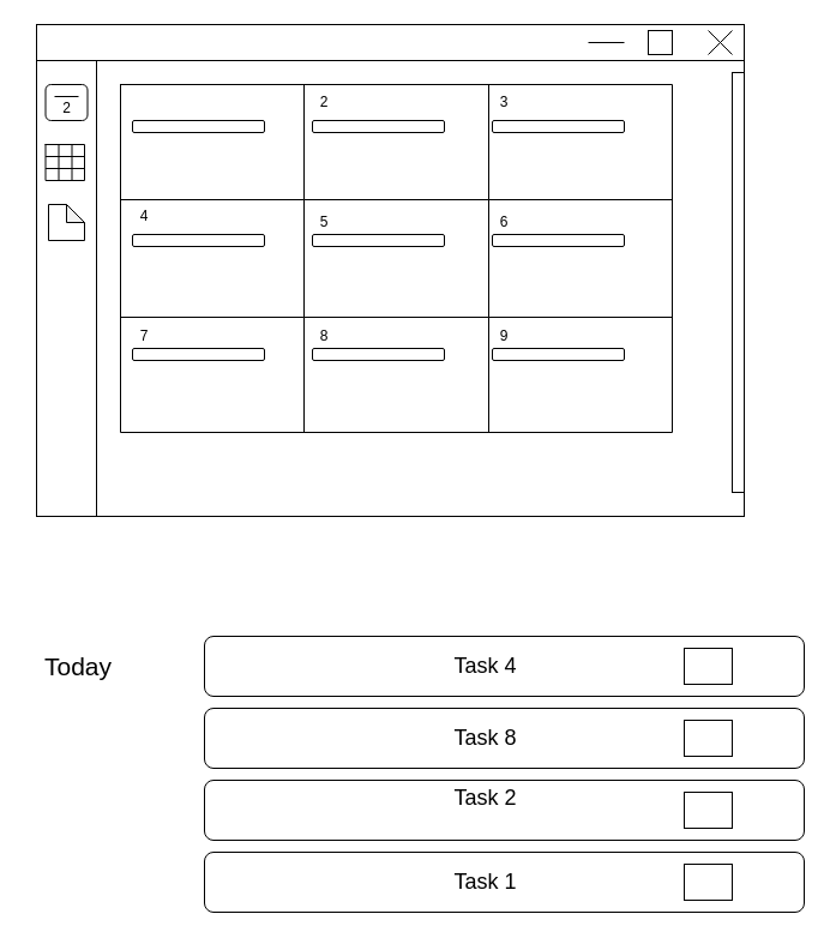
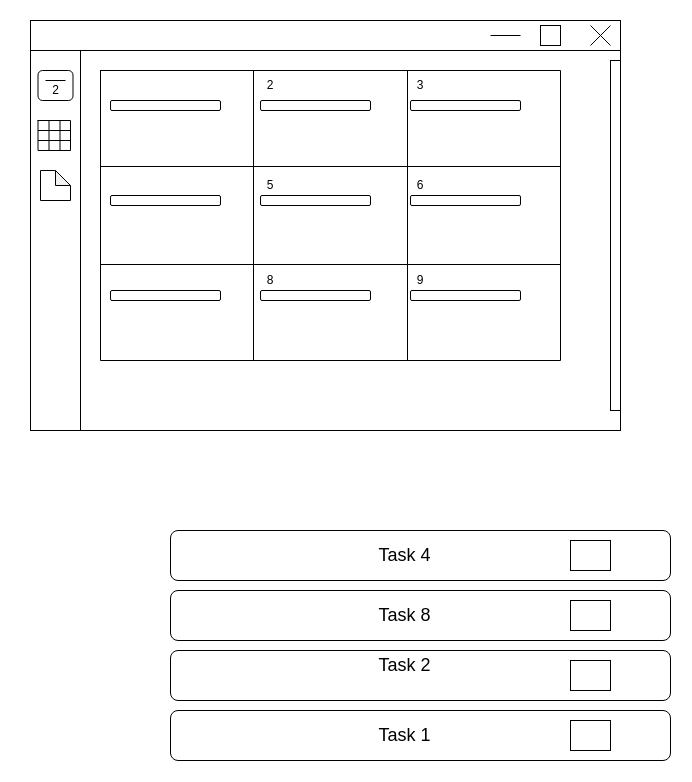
  <mxCell id="0" />
  <mxCell id="1" parent="0" />
  <mxCell id="2" value="" style="rounded=0;whiteSpace=wrap;html=1;" vertex="1" parent="1"><mxGeometry x="30" y="20" width="590" height="410" as="geometry" /></mxCell>
  <mxCell id="3" value="" style="rounded=0;whiteSpace=wrap;html=1;" vertex="1" parent="1"><mxGeometry x="30" y="20" width="590" height="30" as="geometry" /></mxCell>
  <mxCell id="4" value="" style="rounded=0;whiteSpace=wrap;html=1;" vertex="1" parent="1"><mxGeometry x="540" y="25" width="20" height="20" as="geometry" /></mxCell>
  <mxCell id="5" value="" style="line;strokeWidth=1;html=1;perimeter=backbonePerimeter;points=[];outlineConnect=0;" vertex="1" parent="1"><mxGeometry x="490" y="30" width="30" height="10" as="geometry" /></mxCell>
  <mxCell id="6" value="" style="endArrow=none;html=1;" edge="1" parent="1"><mxGeometry width="50" height="50" relative="1" as="geometry"><mxPoint x="590" y="45" as="sourcePoint" /><mxPoint x="610" y="25" as="targetPoint" /></mxGeometry></mxCell>
  <mxCell id="7" value="" style="endArrow=none;html=1;" edge="1" parent="1"><mxGeometry width="50" height="50" relative="1" as="geometry"><mxPoint x="590" y="25" as="sourcePoint" /><mxPoint x="610" y="45" as="targetPoint" /></mxGeometry></mxCell>
  <mxCell id="8" value="" style="rounded=0;whiteSpace=wrap;html=1;strokeWidth=1;" vertex="1" parent="1"><mxGeometry x="30" y="50" width="50" height="380" as="geometry" /></mxCell>
- <mxCell id="9" value="&lt;font style=&quot;font-size: 21px&quot;&gt;Today&lt;/font&gt;" style="text;html=1;strokeColor=none;fillColor=none;align=center;verticalAlign=middle;whiteSpace=wrap;rounded=0;" vertex="1" parent="1"><mxGeometry x="20" y="530" width="90" height="50" as="geometry" /></mxCell>
  <mxCell id="10" value="" style="rounded=1;whiteSpace=wrap;html=1;strokeWidth=1;" vertex="1" parent="1"><mxGeometry x="170" y="710" width="500" height="50" as="geometry" /></mxCell>
  <mxCell id="11" value="&lt;font style=&quot;font-size: 18px&quot;&gt;Task 1&lt;/font&gt;" style="text;html=1;strokeColor=none;fillColor=none;align=center;verticalAlign=middle;whiteSpace=wrap;rounded=0;" vertex="1" parent="1"><mxGeometry x="207.5" y="720" width="392.5" height="30" as="geometry" /></mxCell>
  <mxCell id="12" value="" style="rounded=1;whiteSpace=wrap;html=1;strokeWidth=1;" vertex="1" parent="1"><mxGeometry x="170" y="650" width="500" height="50" as="geometry" /></mxCell>
  <mxCell id="13" value="" style="rounded=1;whiteSpace=wrap;html=1;strokeWidth=1;" vertex="1" parent="1"><mxGeometry x="170" y="590" width="500" height="50" as="geometry" /></mxCell>
  <mxCell id="14" value="" style="rounded=1;whiteSpace=wrap;html=1;strokeWidth=1;" vertex="1" parent="1"><mxGeometry x="170" y="530" width="500" height="50" as="geometry" /></mxCell>
  <mxCell id="15" value="&lt;font style=&quot;font-size: 18px&quot;&gt;Task 2&lt;/font&gt;" style="text;html=1;strokeColor=none;fillColor=none;align=center;verticalAlign=middle;whiteSpace=wrap;rounded=0;" vertex="1" parent="1"><mxGeometry x="207.5" y="650" width="392.5" height="30" as="geometry" /></mxCell>
  <mxCell id="16" value="&lt;font style=&quot;font-size: 18px&quot;&gt;Task 8&lt;/font&gt;" style="text;html=1;strokeColor=none;fillColor=none;align=center;verticalAlign=middle;whiteSpace=wrap;rounded=0;" vertex="1" parent="1"><mxGeometry x="207.5" y="600" width="392.5" height="30" as="geometry" /></mxCell>
  <mxCell id="17" value="&lt;font style=&quot;font-size: 18px&quot;&gt;Task 4&lt;/font&gt;" style="text;html=1;strokeColor=none;fillColor=none;align=center;verticalAlign=middle;whiteSpace=wrap;rounded=0;" vertex="1" parent="1"><mxGeometry x="207.5" y="540" width="392.5" height="30" as="geometry" /></mxCell>
  <mxCell id="18" value="" style="rounded=0;whiteSpace=wrap;html=1;strokeWidth=1;" vertex="1" parent="1"><mxGeometry x="570" y="720" width="40" height="30" as="geometry" /></mxCell>
  <mxCell id="19" value="" style="rounded=0;whiteSpace=wrap;html=1;strokeWidth=1;" vertex="1" parent="1"><mxGeometry x="570" y="660" width="40" height="30" as="geometry" /></mxCell>
  <mxCell id="20" value="" style="rounded=0;whiteSpace=wrap;html=1;strokeWidth=1;" vertex="1" parent="1"><mxGeometry x="570" y="600" width="40" height="30" as="geometry" /></mxCell>
  <mxCell id="21" value="" style="rounded=0;whiteSpace=wrap;html=1;strokeWidth=1;" vertex="1" parent="1"><mxGeometry x="570" y="540" width="40" height="30" as="geometry" /></mxCell>
  <mxCell id="22" value="" style="rounded=1;whiteSpace=wrap;html=1;strokeWidth=1;" vertex="1" parent="1"><mxGeometry x="37.5" y="70" width="35" height="30" as="geometry" /></mxCell>
  <mxCell id="23" value="" style="endArrow=none;html=1;strokeColor=#000000;" edge="1" parent="1"><mxGeometry width="50" height="50" relative="1" as="geometry"><mxPoint x="45" y="80" as="sourcePoint" /><mxPoint x="65" y="80" as="targetPoint" /></mxGeometry></mxCell>
  <mxCell id="24" value="2" style="text;html=1;strokeColor=none;fillColor=none;align=center;verticalAlign=middle;whiteSpace=wrap;rounded=0;" vertex="1" parent="1"><mxGeometry x="37.5" y="80" width="35" height="20" as="geometry" /></mxCell>
  <mxCell id="25" value="" style="shape=table;html=1;whiteSpace=wrap;startSize=0;container=1;collapsible=0;childLayout=tableLayout;strokeWidth=1;" vertex="1" parent="1"><mxGeometry x="37.5" y="120" width="32.5" height="30" as="geometry" /></mxCell>
  <mxCell id="26" value="" style="shape=partialRectangle;html=1;whiteSpace=wrap;collapsible=0;dropTarget=0;pointerEvents=0;fillColor=none;top=0;left=0;bottom=0;right=0;points=[[0,0.5],[1,0.5]];portConstraint=eastwest;" vertex="1" parent="25"><mxGeometry width="32.5" height="10" as="geometry" /></mxCell>
  <mxCell id="27" value="" style="shape=partialRectangle;html=1;whiteSpace=wrap;connectable=0;fillColor=none;top=0;left=0;bottom=0;right=0;overflow=hidden;" vertex="1" parent="26"><mxGeometry width="11" height="10" as="geometry" /></mxCell>
  <mxCell id="28" value="" style="shape=partialRectangle;html=1;whiteSpace=wrap;connectable=0;fillColor=none;top=0;left=0;bottom=0;right=0;overflow=hidden;" vertex="1" parent="26"><mxGeometry x="11" width="11" height="10" as="geometry" /></mxCell>
  <mxCell id="29" value="" style="shape=partialRectangle;html=1;whiteSpace=wrap;connectable=0;fillColor=none;top=0;left=0;bottom=0;right=0;overflow=hidden;" vertex="1" parent="26"><mxGeometry x="22" width="11" height="10" as="geometry" /></mxCell>
  <mxCell id="30" value="" style="shape=partialRectangle;html=1;whiteSpace=wrap;collapsible=0;dropTarget=0;pointerEvents=0;fillColor=none;top=0;left=0;bottom=0;right=0;points=[[0,0.5],[1,0.5]];portConstraint=eastwest;" vertex="1" parent="25"><mxGeometry y="10" width="32.5" height="10" as="geometry" /></mxCell>
  <mxCell id="31" value="" style="shape=partialRectangle;html=1;whiteSpace=wrap;connectable=0;fillColor=none;top=0;left=0;bottom=0;right=0;overflow=hidden;" vertex="1" parent="30"><mxGeometry width="11" height="10" as="geometry" /></mxCell>
  <mxCell id="32" value="" style="shape=partialRectangle;html=1;whiteSpace=wrap;connectable=0;fillColor=none;top=0;left=0;bottom=0;right=0;overflow=hidden;" vertex="1" parent="30"><mxGeometry x="11" width="11" height="10" as="geometry" /></mxCell>
  <mxCell id="33" value="" style="shape=partialRectangle;html=1;whiteSpace=wrap;connectable=0;fillColor=none;top=0;left=0;bottom=0;right=0;overflow=hidden;" vertex="1" parent="30"><mxGeometry x="22" width="11" height="10" as="geometry" /></mxCell>
  <mxCell id="34" value="" style="shape=partialRectangle;html=1;whiteSpace=wrap;collapsible=0;dropTarget=0;pointerEvents=0;fillColor=none;top=0;left=0;bottom=0;right=0;points=[[0,0.5],[1,0.5]];portConstraint=eastwest;" vertex="1" parent="25"><mxGeometry y="20" width="32.5" height="10" as="geometry" /></mxCell>
  <mxCell id="35" value="" style="shape=partialRectangle;html=1;whiteSpace=wrap;connectable=0;fillColor=none;top=0;left=0;bottom=0;right=0;overflow=hidden;" vertex="1" parent="34"><mxGeometry width="11" height="10" as="geometry" /></mxCell>
  <mxCell id="36" value="" style="shape=partialRectangle;html=1;whiteSpace=wrap;connectable=0;fillColor=none;top=0;left=0;bottom=0;right=0;overflow=hidden;" vertex="1" parent="34"><mxGeometry x="11" width="11" height="10" as="geometry" /></mxCell>
  <mxCell id="37" value="" style="shape=partialRectangle;html=1;whiteSpace=wrap;connectable=0;fillColor=none;top=0;left=0;bottom=0;right=0;overflow=hidden;" vertex="1" parent="34"><mxGeometry x="22" width="11" height="10" as="geometry" /></mxCell>
  <mxCell id="38" value="" style="rounded=0;whiteSpace=wrap;html=1;strokeWidth=1;" vertex="1" parent="1"><mxGeometry x="610" y="60" width="10" height="350" as="geometry" /></mxCell>
  <mxCell id="39" value="" style="shape=note;whiteSpace=wrap;html=1;backgroundOutline=1;darkOpacity=0.05;strokeWidth=1;size=15;" vertex="1" parent="1"><mxGeometry x="40" y="170" width="30" height="30" as="geometry" /></mxCell>
  <mxCell id="40" value="" style="shape=table;html=1;whiteSpace=wrap;startSize=0;container=1;collapsible=0;childLayout=tableLayout;strokeWidth=1;" vertex="1" parent="1"><mxGeometry x="100" y="70" width="460" height="290" as="geometry" /></mxCell>
  <mxCell id="41" value="" style="shape=partialRectangle;html=1;whiteSpace=wrap;collapsible=0;dropTarget=0;pointerEvents=0;fillColor=none;top=0;left=0;bottom=0;right=0;points=[[0,0.5],[1,0.5]];portConstraint=eastwest;" vertex="1" parent="40"><mxGeometry width="460" height="96" as="geometry" /></mxCell>
  <mxCell id="42" value="" style="shape=partialRectangle;html=1;whiteSpace=wrap;connectable=0;fillColor=none;top=0;left=0;bottom=0;right=0;overflow=hidden;" vertex="1" parent="41"><mxGeometry width="153" height="96" as="geometry" /></mxCell>
  <mxCell id="43" value="" style="shape=partialRectangle;html=1;whiteSpace=wrap;connectable=0;fillColor=none;top=0;left=0;bottom=0;right=0;overflow=hidden;" vertex="1" parent="41"><mxGeometry x="153" width="154" height="96" as="geometry" /></mxCell>
  <mxCell id="44" value="" style="shape=partialRectangle;html=1;whiteSpace=wrap;connectable=0;fillColor=none;top=0;left=0;bottom=0;right=0;overflow=hidden;" vertex="1" parent="41"><mxGeometry x="307" width="153" height="96" as="geometry" /></mxCell>
  <mxCell id="45" value="" style="shape=partialRectangle;html=1;whiteSpace=wrap;collapsible=0;dropTarget=0;pointerEvents=0;fillColor=none;top=0;left=0;bottom=0;right=0;points=[[0,0.5],[1,0.5]];portConstraint=eastwest;" vertex="1" parent="40"><mxGeometry y="96" width="460" height="98" as="geometry" /></mxCell>
  <mxCell id="46" value="" style="shape=partialRectangle;html=1;whiteSpace=wrap;connectable=0;fillColor=none;top=0;left=0;bottom=0;right=0;overflow=hidden;" vertex="1" parent="45"><mxGeometry width="153" height="98" as="geometry" /></mxCell>
  <mxCell id="47" value="" style="shape=partialRectangle;html=1;whiteSpace=wrap;connectable=0;fillColor=none;top=0;left=0;bottom=0;right=0;overflow=hidden;" vertex="1" parent="45"><mxGeometry x="153" width="154" height="98" as="geometry" /></mxCell>
  <mxCell id="48" value="" style="shape=partialRectangle;html=1;whiteSpace=wrap;connectable=0;fillColor=none;top=0;left=0;bottom=0;right=0;overflow=hidden;" vertex="1" parent="45"><mxGeometry x="307" width="153" height="98" as="geometry" /></mxCell>
  <mxCell id="49" value="" style="shape=partialRectangle;html=1;whiteSpace=wrap;collapsible=0;dropTarget=0;pointerEvents=0;fillColor=none;top=0;left=0;bottom=0;right=0;points=[[0,0.5],[1,0.5]];portConstraint=eastwest;" vertex="1" parent="40"><mxGeometry y="194" width="460" height="96" as="geometry" /></mxCell>
  <mxCell id="50" value="" style="shape=partialRectangle;html=1;whiteSpace=wrap;connectable=0;fillColor=none;top=0;left=0;bottom=0;right=0;overflow=hidden;" vertex="1" parent="49"><mxGeometry width="153" height="96" as="geometry" /></mxCell>
  <mxCell id="51" value="" style="shape=partialRectangle;html=1;whiteSpace=wrap;connectable=0;fillColor=none;top=0;left=0;bottom=0;right=0;overflow=hidden;" vertex="1" parent="49"><mxGeometry x="153" width="154" height="96" as="geometry" /></mxCell>
  <mxCell id="52" value="" style="shape=partialRectangle;html=1;whiteSpace=wrap;connectable=0;fillColor=none;top=0;left=0;bottom=0;right=0;overflow=hidden;" vertex="1" parent="49"><mxGeometry x="307" width="153" height="96" as="geometry" /></mxCell>
  <mxCell id="53" value="2" style="text;html=1;strokeColor=none;fillColor=none;align=center;verticalAlign=middle;whiteSpace=wrap;rounded=0;" vertex="1" parent="1"><mxGeometry x="250" y="75" width="40" height="20" as="geometry" /></mxCell>
  <mxCell id="54" value="3" style="text;html=1;strokeColor=none;fillColor=none;align=center;verticalAlign=middle;whiteSpace=wrap;rounded=0;" vertex="1" parent="1"><mxGeometry x="400" y="75" width="40" height="20" as="geometry" /></mxCell>
- <mxCell id="55" value="4" style="text;html=1;strokeColor=none;fillColor=none;align=center;verticalAlign=middle;whiteSpace=wrap;rounded=0;" vertex="1" parent="1"><mxGeometry x="100" y="170" width="40" height="20" as="geometry" /></mxCell>
  <mxCell id="56" value="5" style="text;html=1;strokeColor=none;fillColor=none;align=center;verticalAlign=middle;whiteSpace=wrap;rounded=0;" vertex="1" parent="1"><mxGeometry x="250" y="175" width="40" height="20" as="geometry" /></mxCell>
  <mxCell id="57" value="6" style="text;html=1;strokeColor=none;fillColor=none;align=center;verticalAlign=middle;whiteSpace=wrap;rounded=0;" vertex="1" parent="1"><mxGeometry x="400" y="175" width="40" height="20" as="geometry" /></mxCell>
- <mxCell id="58" value="7" style="text;html=1;strokeColor=none;fillColor=none;align=center;verticalAlign=middle;whiteSpace=wrap;rounded=0;" vertex="1" parent="1"><mxGeometry x="100" y="270" width="40" height="20" as="geometry" /></mxCell>
  <mxCell id="59" value="8" style="text;html=1;strokeColor=none;fillColor=none;align=center;verticalAlign=middle;whiteSpace=wrap;rounded=0;" vertex="1" parent="1"><mxGeometry x="250" y="270" width="40" height="20" as="geometry" /></mxCell>
  <mxCell id="60" value="9" style="text;html=1;strokeColor=none;fillColor=none;align=center;verticalAlign=middle;whiteSpace=wrap;rounded=0;" vertex="1" parent="1"><mxGeometry x="400" y="270" width="40" height="20" as="geometry" /></mxCell>
  <mxCell id="61" value="" style="rounded=1;whiteSpace=wrap;html=1;strokeWidth=1;" vertex="1" parent="1"><mxGeometry x="110" y="100" width="110" height="10" as="geometry" /></mxCell>
  <mxCell id="62" value="" style="rounded=1;whiteSpace=wrap;html=1;strokeWidth=1;" vertex="1" parent="1"><mxGeometry x="260" y="100" width="110" height="10" as="geometry" /></mxCell>
  <mxCell id="63" value="" style="rounded=1;whiteSpace=wrap;html=1;strokeWidth=1;" vertex="1" parent="1"><mxGeometry x="410" y="100" width="110" height="10" as="geometry" /></mxCell>
  <mxCell id="64" value="" style="rounded=1;whiteSpace=wrap;html=1;strokeWidth=1;" vertex="1" parent="1"><mxGeometry x="110" y="195" width="110" height="10" as="geometry" /></mxCell>
  <mxCell id="65" value="" style="rounded=1;whiteSpace=wrap;html=1;strokeWidth=1;" vertex="1" parent="1"><mxGeometry x="110" y="290" width="110" height="10" as="geometry" /></mxCell>
  <mxCell id="66" value="" style="rounded=1;whiteSpace=wrap;html=1;strokeWidth=1;" vertex="1" parent="1"><mxGeometry x="260" y="195" width="110" height="10" as="geometry" /></mxCell>
  <mxCell id="67" value="" style="rounded=1;whiteSpace=wrap;html=1;strokeWidth=1;" vertex="1" parent="1"><mxGeometry x="260" y="290" width="110" height="10" as="geometry" /></mxCell>
  <mxCell id="68" value="" style="rounded=1;whiteSpace=wrap;html=1;strokeWidth=1;" vertex="1" parent="1"><mxGeometry x="410" y="195" width="110" height="10" as="geometry" /></mxCell>
  <mxCell id="69" value="" style="rounded=1;whiteSpace=wrap;html=1;strokeWidth=1;" vertex="1" parent="1"><mxGeometry x="410" y="290" width="110" height="10" as="geometry" /></mxCell>
